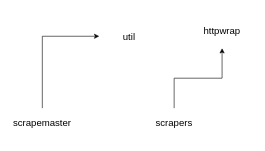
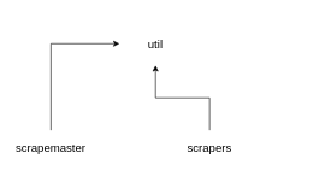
  <mxCell id="0" />
  <mxCell id="1" parent="0" />
- <mxCell id="2" style="edgeStyle=orthogonalEdgeStyle;rounded=0;orthogonalLoop=1;jettySize=auto;html=1;exitX=0.5;exitY=0;exitDx=0;exitDy=0;fontSize=16;" edge="1" parent="1" source="4" target="5"><mxGeometry relative="1" as="geometry" /></mxCell>
+ <mxCell id="3" style="edgeStyle=orthogonalEdgeStyle;rounded=0;orthogonalLoop=1;jettySize=auto;html=1;exitX=0.5;exitY=0;exitDx=0;exitDy=0;fontSize=16;" edge="1" parent="1" source="4" target="6"><mxGeometry relative="1" as="geometry" /></mxCell>
  <mxCell id="4" value="scrapers" style="text;html=1;strokeColor=none;fillColor=none;align=center;verticalAlign=middle;whiteSpace=wrap;rounded=0;fontSize=16;" vertex="1" parent="1"><mxGeometry x="240" y="180" width="100" height="50" as="geometry" /></mxCell>
- <mxCell id="5" value="httpwrap" style="text;html=1;strokeColor=none;fillColor=none;align=center;verticalAlign=middle;whiteSpace=wrap;rounded=0;fontSize=16;" vertex="1" parent="1"><mxGeometry x="320" y="20" width="100" height="60" as="geometry" /></mxCell>
  <mxCell id="6" value="util" style="text;html=1;strokeColor=none;fillColor=none;align=center;verticalAlign=middle;whiteSpace=wrap;rounded=0;fontSize=16;" vertex="1" parent="1"><mxGeometry x="165" y="30" width="100" height="60" as="geometry" /></mxCell>
  <mxCell id="7" style="edgeStyle=orthogonalEdgeStyle;rounded=0;orthogonalLoop=1;jettySize=auto;html=1;exitX=0.5;exitY=0;exitDx=0;exitDy=0;fontSize=16;entryX=0;entryY=0.5;entryDx=0;entryDy=0;" edge="1" parent="1" source="8" target="6"><mxGeometry relative="1" as="geometry" /></mxCell>
  <mxCell id="8" value="scrapemaster" style="text;html=1;strokeColor=none;fillColor=none;align=center;verticalAlign=middle;whiteSpace=wrap;rounded=0;fontSize=16;" vertex="1" parent="1"><mxGeometry x="20" y="180" width="100" height="50" as="geometry" /></mxCell>
